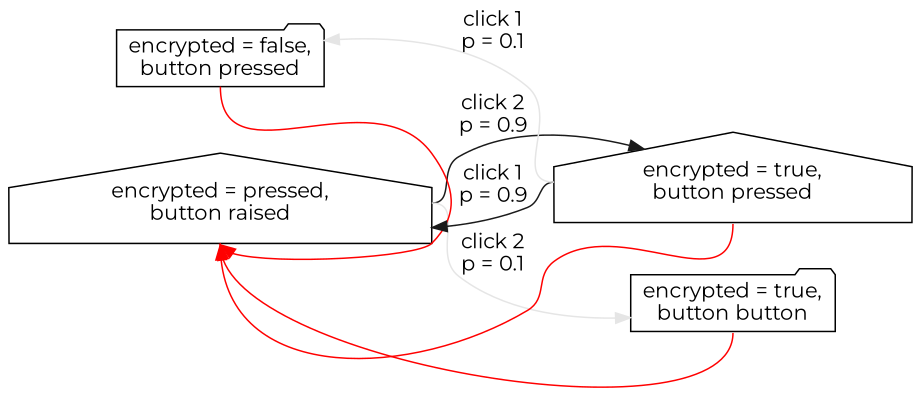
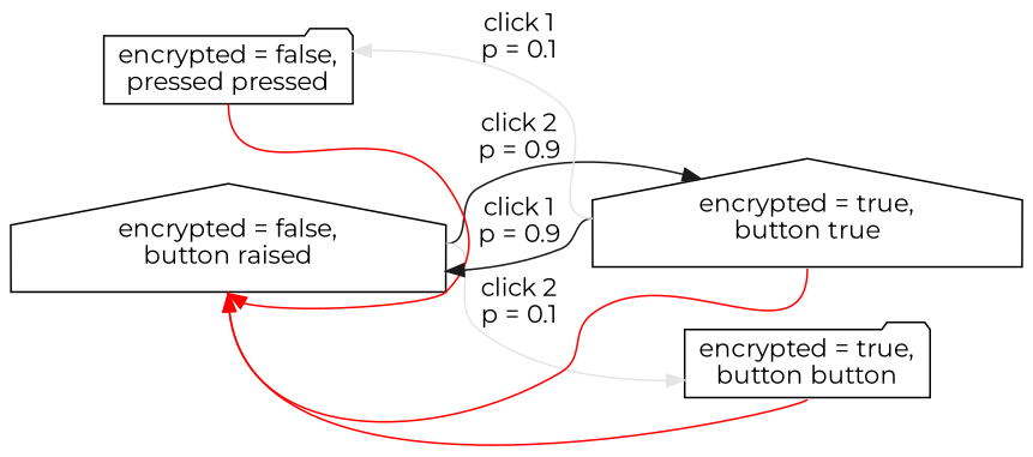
  digraph {
    fontname=Montserrat
    rankdir=LR
    node [fontname=Montserrat shape=house]
    edge [color=red fontname=Montserrat tailport=s weight=1]
-   n1 [label="encrypted = pressed,\nbutton raised"]
-   n2 [label="encrypted = false,\nbutton pressed" shape=folder]
-   n3 [label="encrypted = true,\nbutton pressed"]
+   n1 [label="encrypted = false,\nbutton raised"]
+   n2 [label="encrypted = false,\npressed pressed" shape=folder]
+   n3 [label="encrypted = true,\nbutton true"]
    n4 [label="encrypted = true,\nbutton button" shape=folder]
    subgraph sub_1 {
      rank=same
      n1
      n2
    }
    subgraph sub_2 {
      rank=same
      n3
      n4
    }
    n1 -> n3 [color=grey10 label="click 2\np = 0.9" tailport=e weight=9]
    n1 -> n4 [color=grey90 label="click 2\np = 0.1" tailport=e]
    n2 -> n1 [headport=s]
    n3 -> n1 [color=grey10 label="click 1\np = 0.9" tailport=w weight=9]
    n3 -> n1 [headport=s]
    n3 -> n2 [color=grey90 label="click 1\np = 0.1" tailport=w]
    n4 -> n1 [headport=s]
  }
